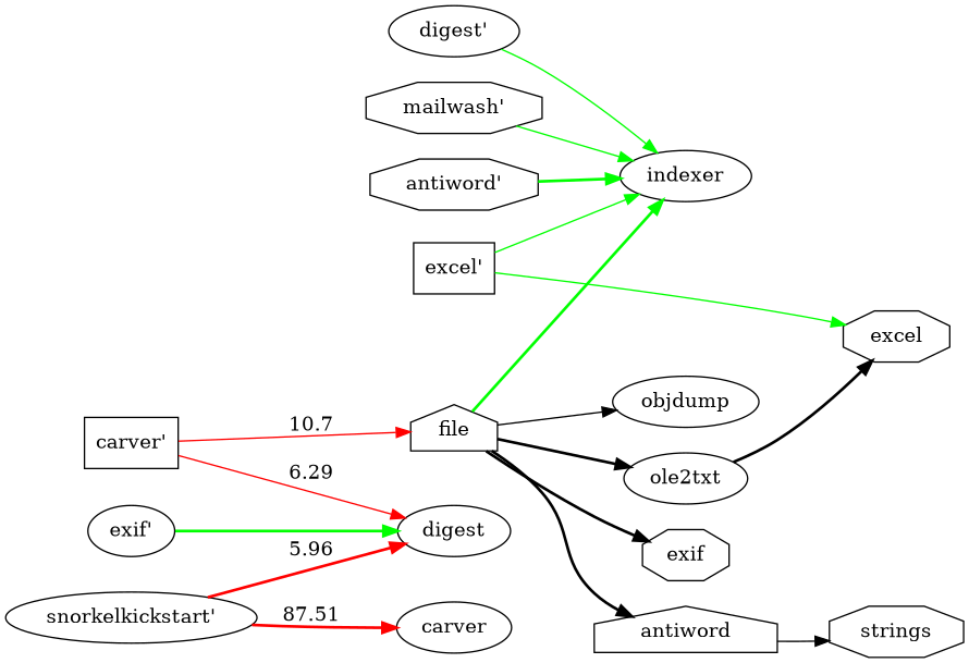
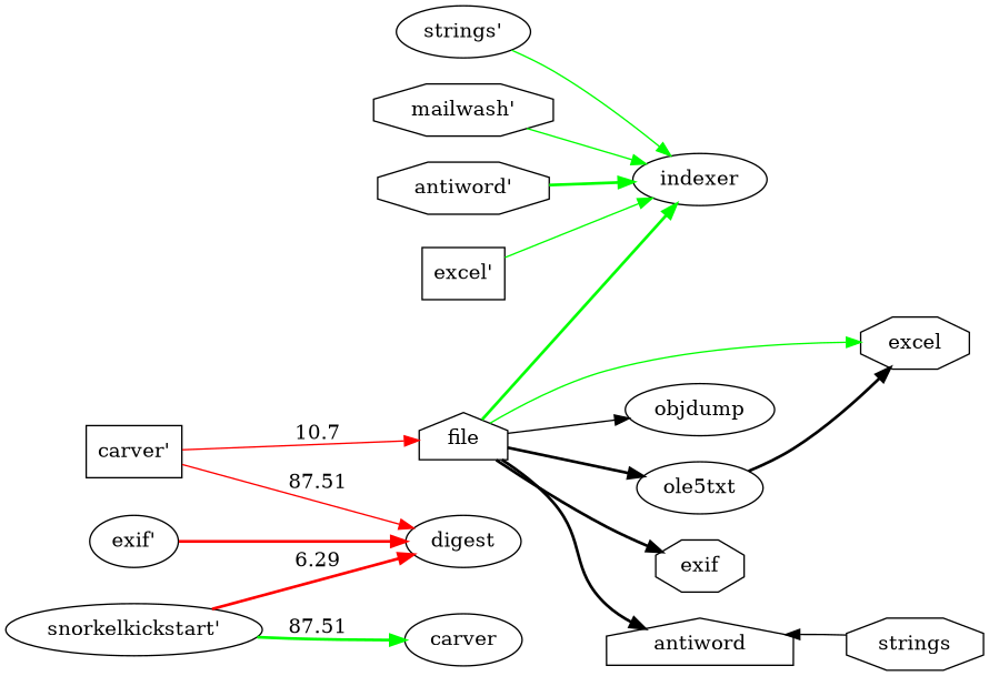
  digraph {
    rankdir=LR
    node [shape=ellipse]
    edge [color=green style=bold]
-   "strings'" [label="digest'"]
+   "strings'"
    indexer
    "mailwash'" [shape=octagon]
    n4 [label="exif'"]
    digest
    "carver'" [shape=box]
    file [shape=house]
    "snorkelkickstart'"
    carver
    "excel'" [shape=box]
    "antiword'" [shape=octagon]
-   ole2txt
+   ole2txt [label=ole5txt]
    excel [shape=octagon]
    antiword [shape=house]
    exif [shape=octagon]
    objdump
    strings [shape=octagon]
    "strings'" -> indexer [style=solid]
    "mailwash'" -> indexer [style=solid]
-   n4 -> digest
-   "carver'" -> digest [color=red label=6.29 style=solid]
+   n4 -> digest [color=red]
+   "carver'" -> digest [color=red label=87.51 style=solid]
    "carver'" -> file [color=red label=10.7 style=solid]
    file -> indexer
    file -> ole2txt [color=""]
-   "excel'" -> excel [style=solid]
+   file -> excel [style=solid]
    file -> antiword [color=""]
    file -> exif [color=""]
    file -> objdump [style=solid color=""]
-   "snorkelkickstart'" -> digest [color=red label=5.96]
-   "snorkelkickstart'" -> carver [color=red label=87.51]
+   "snorkelkickstart'" -> digest [color=red label=6.29]
+   "snorkelkickstart'" -> carver [label=87.51]
    "excel'" -> indexer [style=solid]
    "antiword'" -> indexer
    ole2txt -> excel [color=""]
-   antiword -> strings [style=solid color=""]
+   strings -> antiword [style=solid color=""]
  }
